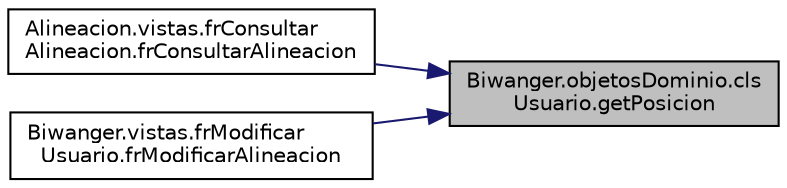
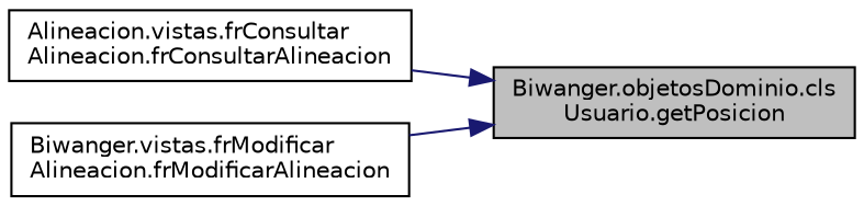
  digraph {
    rankdir=RL
    node [color=black fillcolor=white fontname=Helvetica fontsize=10 shape=record style=filled]
    edge [color=midnightblue dir=back fontname=Helvetica fontsize=10 labelfontname=Helvetica labelfontsize=10 style=solid]
    n1 [fillcolor=grey75 fontcolor=black height=0.2 label="Biwanger.objetosDominio.cls\lUsuario.getPosicion" width=0.4]
    n2 [height=0.2 label="Alineacion.vistas.frConsultar\lAlineacion.frConsultarAlineacion" width=0.4]
-   n3 [height=0.2 label="Biwanger.vistas.frModificar\lUsuario.frModificarAlineacion" width=0.4]
+   n3 [height=0.2 label="Biwanger.vistas.frModificar\lAlineacion.frModificarAlineacion" width=0.4]
    n1 -> n2
    n1 -> n3
  }
